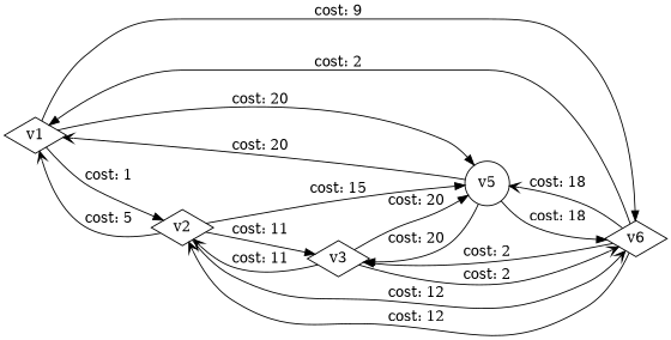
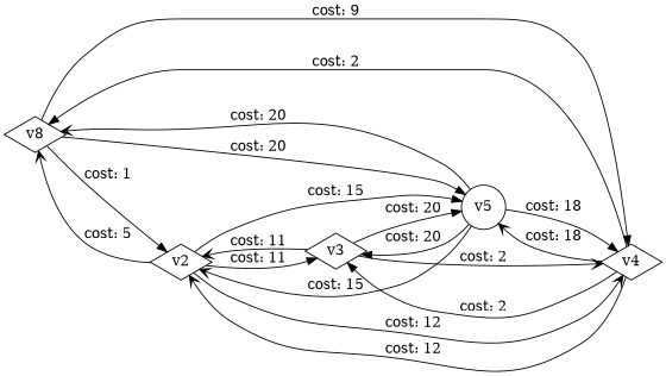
  digraph {
    rankdir=LR
    node [shape=diamond]
    edge [arrowhead=normal]
-   n1 [label=v1]
+   n1 [label=v8]
    n2 [label=v2]
-   n3 [label=v6]
+   n3 [label=v4]
    n4 [label=v5 shape=circle]
    n5 [label=v3]
    n1 -> n2 [label="cost: 1"]
    n1 -> n3 [label="cost: 9"]
    n1 -> n4 [label="cost: 20"]
    n2 -> n1 [arrowhead=vee label="cost: 5"]
    n2 -> n3 [arrowhead=vee label="cost: 12"]
    n2 -> n4 [label="cost: 15"]
    n2 -> n5 [label="cost: 11"]
    n3 -> n1 [label="cost: 2"]
    n3 -> n2 [arrowhead=vee label="cost: 12"]
    n3 -> n4 [arrowhead=vee label="cost: 18"]
    n3 -> n5 [label="cost: 2"]
    n4 -> n1 [arrowhead=vee label="cost: 20"]
+   n4 -> n2 [arrowhead=vee label="cost: 15"]
    n4 -> n3 [label="cost: 18"]
    n4 -> n5 [label="cost: 20"]
    n5 -> n2 [arrowhead=vee label="cost: 11"]
    n5 -> n3 [arrowhead=vee label="cost: 2"]
    n5 -> n4 [label="cost: 20"]
  }
